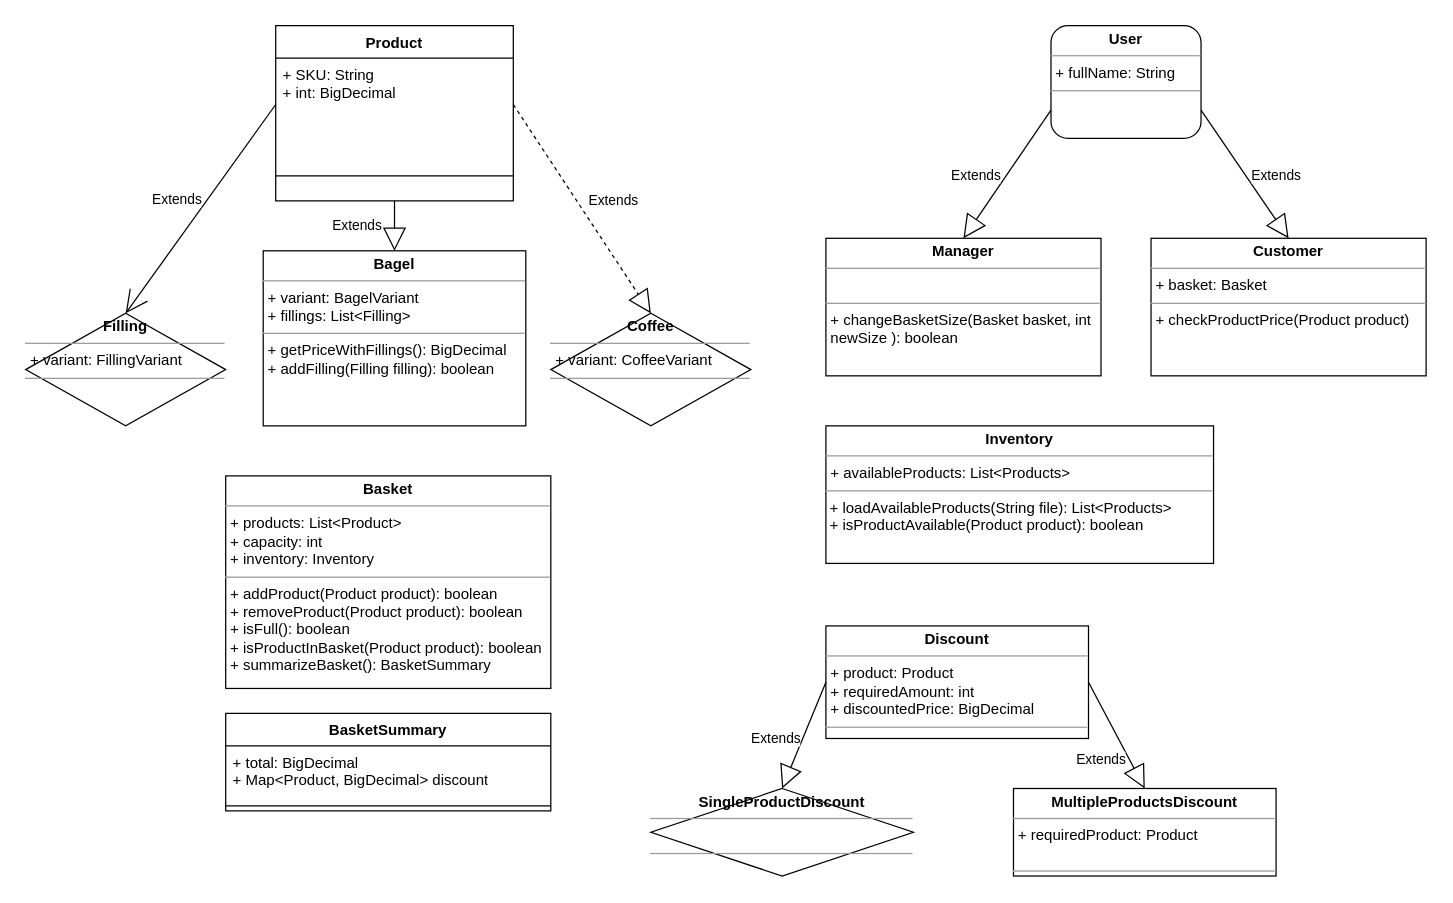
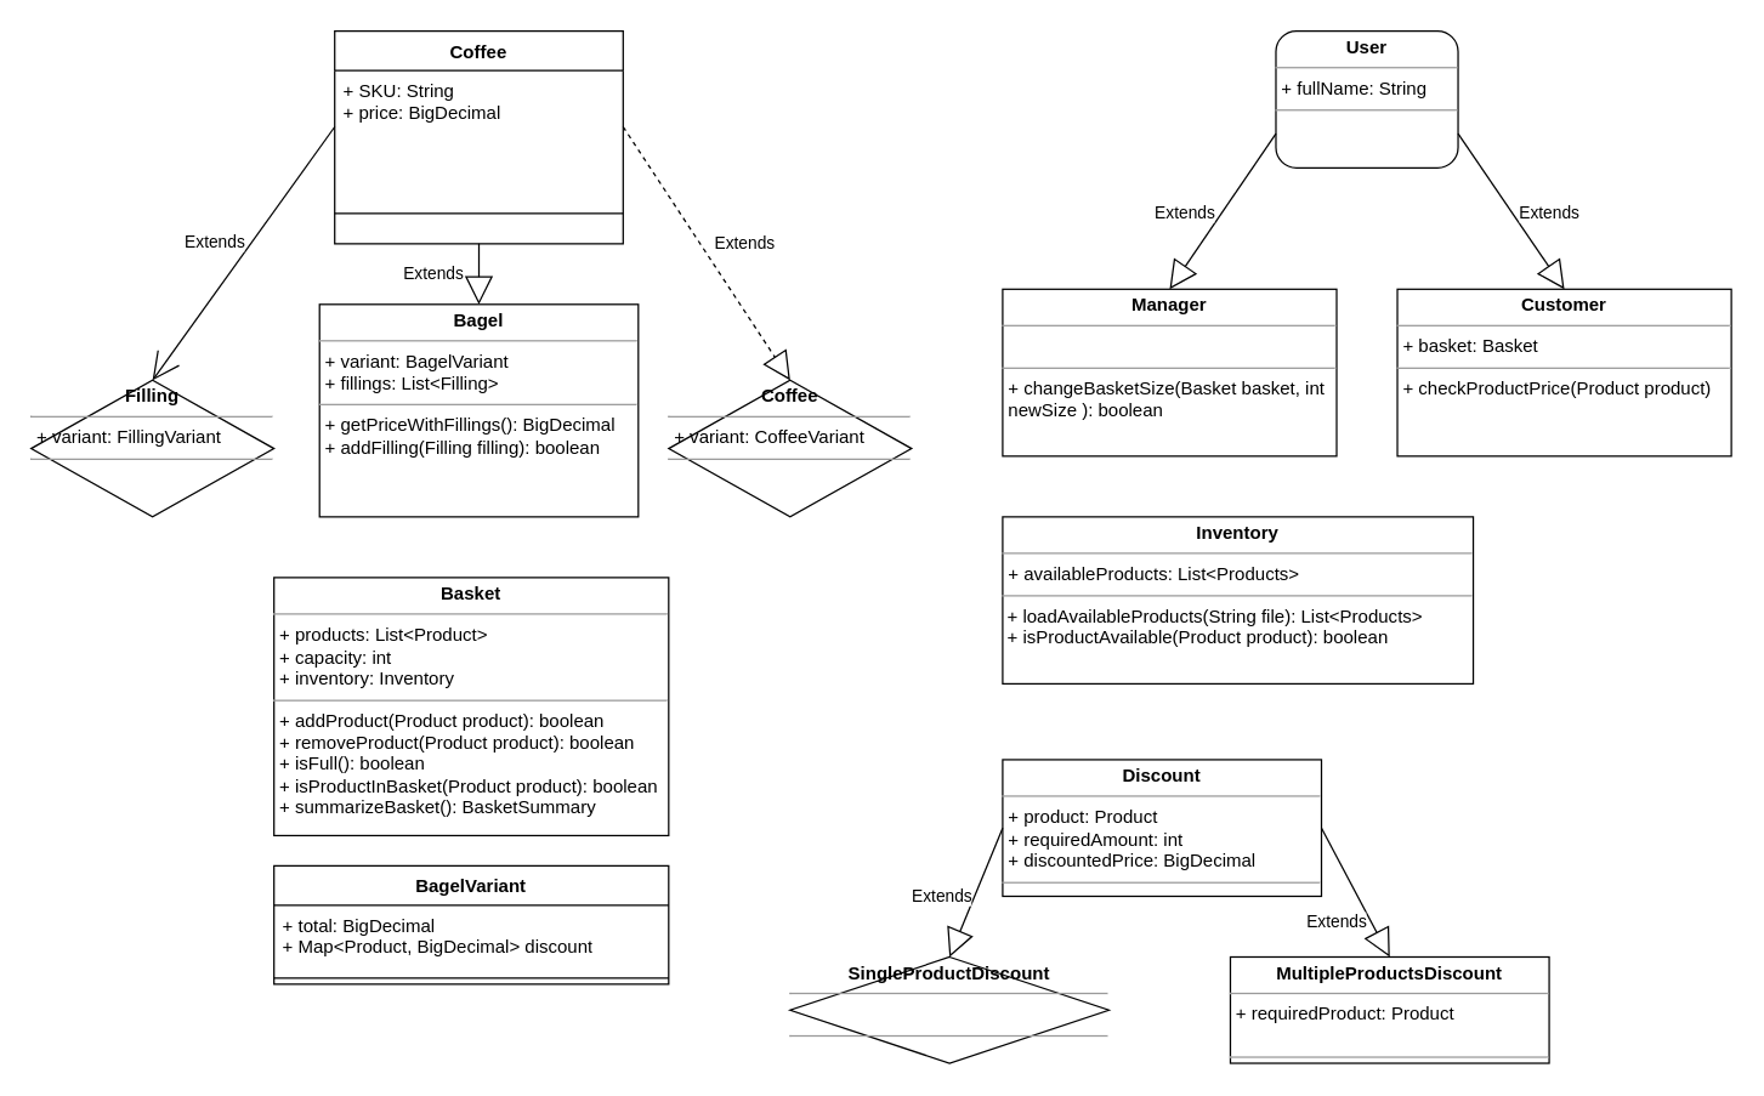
  <mxCell id="0" />
  <mxCell id="1" parent="0" />
- <mxCell id="2" value="Product" style="swimlane;fontStyle=1;align=center;verticalAlign=top;childLayout=stackLayout;horizontal=1;startSize=26;horizontalStack=0;resizeParent=1;resizeParentMax=0;resizeLast=0;collapsible=1;marginBottom=0;whiteSpace=wrap;html=1;" parent="1" vertex="1"><mxGeometry x="220" y="20" width="190" height="140" as="geometry" /></mxCell>
- <mxCell id="3" value="+ SKU: String&lt;br&gt;+ int: BigDecimal" style="text;strokeColor=none;fillColor=none;align=left;verticalAlign=top;spacingLeft=4;spacingRight=4;overflow=hidden;rotatable=0;points=[[0,0.5],[1,0.5]];portConstraint=eastwest;whiteSpace=wrap;html=1;" parent="2" vertex="1"><mxGeometry y="26" width="190" height="74" as="geometry" /></mxCell>
+ <mxCell id="2" value="Coffee" style="swimlane;fontStyle=1;align=center;verticalAlign=top;childLayout=stackLayout;horizontal=1;startSize=26;horizontalStack=0;resizeParent=1;resizeParentMax=0;resizeLast=0;collapsible=1;marginBottom=0;whiteSpace=wrap;html=1;" parent="1" vertex="1"><mxGeometry x="220" y="20" width="190" height="140" as="geometry" /></mxCell>
+ <mxCell id="3" value="+ SKU: String&lt;br&gt;+ price: BigDecimal" style="text;strokeColor=none;fillColor=none;align=left;verticalAlign=top;spacingLeft=4;spacingRight=4;overflow=hidden;rotatable=0;points=[[0,0.5],[1,0.5]];portConstraint=eastwest;whiteSpace=wrap;html=1;" parent="2" vertex="1"><mxGeometry y="26" width="190" height="74" as="geometry" /></mxCell>
  <mxCell id="4" value="" style="line;strokeWidth=1;fillColor=none;align=left;verticalAlign=middle;spacingTop=-1;spacingLeft=3;spacingRight=3;rotatable=0;labelPosition=right;points=[];portConstraint=eastwest;strokeColor=inherit;" parent="2" vertex="1"><mxGeometry y="100" width="190" height="40" as="geometry" /></mxCell>
  <mxCell id="5" value="Extends" style="endArrow=block;endSize=16;endFill=0;html=1;rounded=0;entryX=0.5;entryY=0;entryDx=0;entryDy=0;" parent="1" target="6" edge="1"><mxGeometry y="-30" width="160" relative="1" as="geometry"><mxPoint x="315" y="160" as="sourcePoint" /><mxPoint x="160" y="180" as="targetPoint" /><mxPoint as="offset" /></mxGeometry></mxCell>
  <mxCell id="6" value="&lt;p style=&quot;margin:0px;margin-top:4px;text-align:center;&quot;&gt;&lt;b&gt;Bagel&lt;/b&gt;&lt;/p&gt;&lt;hr size=&quot;1&quot;&gt;&lt;p style=&quot;margin:0px;margin-left:4px;&quot;&gt;+ variant: BagelVariant&lt;/p&gt;&lt;p style=&quot;margin:0px;margin-left:4px;&quot;&gt;+ fillings: List&amp;lt;Filling&amp;gt;&lt;/p&gt;&lt;hr size=&quot;1&quot;&gt;&lt;p style=&quot;margin:0px;margin-left:4px;&quot;&gt;+ getPriceWithFillings(): BigDecimal&lt;/p&gt;&lt;p style=&quot;margin:0px;margin-left:4px;&quot;&gt;+ addFilling(Filling filling): boolean&lt;/p&gt;" style="verticalAlign=top;align=left;overflow=fill;fontSize=12;fontFamily=Helvetica;html=1;whiteSpace=wrap;" parent="1" vertex="1"><mxGeometry x="210" y="200" width="210" height="140" as="geometry" /></mxCell>
  <mxCell id="7" value="&lt;p style=&quot;margin:0px;margin-top:4px;text-align:center;&quot;&gt;&lt;b&gt;Coffee&lt;/b&gt;&lt;/p&gt;&lt;hr size=&quot;1&quot;&gt;&lt;p style=&quot;margin:0px;margin-left:4px;&quot;&gt;+ variant: CoffeeVariant&lt;/p&gt;&lt;hr size=&quot;1&quot;&gt;&lt;p style=&quot;margin:0px;margin-left:4px;&quot;&gt;&lt;br&gt;&lt;/p&gt;" style="rhombus;verticalAlign=top;align=left;overflow=fill;fontSize=12;fontFamily=Helvetica;html=1;whiteSpace=wrap;" parent="1" vertex="1"><mxGeometry x="440" y="250" width="160" height="90" as="geometry" /></mxCell>
  <mxCell id="8" value="Extends" style="endArrow=block;endSize=16;endFill=0;html=1;rounded=0;exitX=1;exitY=0.5;exitDx=0;exitDy=0;entryX=0.5;entryY=0;entryDx=0;entryDy=0;dashed=1;" parent="1" source="3" target="7" edge="1"><mxGeometry x="0.083" y="24" width="160" relative="1" as="geometry"><mxPoint x="420" y="180" as="sourcePoint" /><mxPoint x="353" y="253" as="targetPoint" /><mxPoint x="1" as="offset" /></mxGeometry></mxCell>
  <mxCell id="9" value="&lt;p style=&quot;margin:0px;margin-top:4px;text-align:center;&quot;&gt;&lt;b&gt;Basket&lt;/b&gt;&lt;/p&gt;&lt;hr size=&quot;1&quot;&gt;&lt;p style=&quot;margin:0px;margin-left:4px;&quot;&gt;+ products: List&amp;lt;Product&amp;gt;&lt;/p&gt;&lt;p style=&quot;margin:0px;margin-left:4px;&quot;&gt;+ capacity: int&lt;/p&gt;&lt;p style=&quot;margin:0px;margin-left:4px;&quot;&gt;+ inventory: Inventory&lt;/p&gt;&lt;hr size=&quot;1&quot;&gt;&lt;p style=&quot;margin:0px;margin-left:4px;&quot;&gt;+ addProduct(Product product): boolean&lt;/p&gt;&lt;p style=&quot;margin:0px;margin-left:4px;&quot;&gt;+ removeProduct(Product product): boolean&lt;/p&gt;&lt;p style=&quot;margin:0px;margin-left:4px;&quot;&gt;+ isFull(): boolean&lt;/p&gt;&lt;p style=&quot;margin:0px;margin-left:4px;&quot;&gt;+ isProductInBasket(Product product): boolean&lt;/p&gt;&lt;p style=&quot;margin:0px;margin-left:4px;&quot;&gt;+ summarizeBasket(): BasketSummary&lt;/p&gt;&lt;p style=&quot;margin:0px;margin-left:4px;&quot;&gt;&lt;br&gt;&lt;/p&gt;&lt;p style=&quot;margin:0px;margin-left:4px;&quot;&gt;&lt;br&gt;&lt;/p&gt;" style="verticalAlign=top;align=left;overflow=fill;fontSize=12;fontFamily=Helvetica;html=1;whiteSpace=wrap;" parent="1" vertex="1"><mxGeometry x="180" y="380" width="260" height="170" as="geometry" /></mxCell>
  <mxCell id="10" value="&lt;p style=&quot;margin:0px;margin-top:4px;text-align:center;&quot;&gt;&lt;b&gt;User&lt;/b&gt;&lt;/p&gt;&lt;hr size=&quot;1&quot;&gt;&lt;p style=&quot;margin:0px;margin-left:4px;&quot;&gt;+ fullName: String&lt;/p&gt;&lt;hr size=&quot;1&quot;&gt;&lt;p style=&quot;margin:0px;margin-left:4px;&quot;&gt;&lt;br&gt;&lt;/p&gt;" style="verticalAlign=top;align=left;overflow=fill;fontSize=12;fontFamily=Helvetica;html=1;whiteSpace=wrap;rounded=1;" parent="1" vertex="1"><mxGeometry x="840" y="20" width="120" height="90" as="geometry" /></mxCell>
  <mxCell id="11" value="&lt;p style=&quot;margin:0px;margin-top:4px;text-align:center;&quot;&gt;&lt;b&gt;Manager&lt;/b&gt;&lt;/p&gt;&lt;hr size=&quot;1&quot;&gt;&lt;p style=&quot;margin:0px;margin-left:4px;&quot;&gt;&lt;br&gt;&lt;/p&gt;&lt;hr size=&quot;1&quot;&gt;&lt;p style=&quot;margin:0px;margin-left:4px;&quot;&gt;+ changeBasketSize(Basket basket, int newSize ): boolean&lt;/p&gt;" style="verticalAlign=top;align=left;overflow=fill;fontSize=12;fontFamily=Helvetica;html=1;whiteSpace=wrap;" parent="1" vertex="1"><mxGeometry x="660" y="190" width="220" height="110" as="geometry" /></mxCell>
  <mxCell id="12" value="&lt;p style=&quot;margin:0px;margin-top:4px;text-align:center;&quot;&gt;&lt;b&gt;Customer&lt;/b&gt;&lt;/p&gt;&lt;hr size=&quot;1&quot;&gt;&lt;p style=&quot;margin:0px;margin-left:4px;&quot;&gt;+ basket: Basket&lt;/p&gt;&lt;hr size=&quot;1&quot;&gt;&lt;p style=&quot;margin:0px;margin-left:4px;&quot;&gt;+ checkProductPrice(Product product)&lt;/p&gt;&lt;p style=&quot;margin:0px;margin-left:4px;&quot;&gt;&lt;br&gt;&lt;/p&gt;" style="verticalAlign=top;align=left;overflow=fill;fontSize=12;fontFamily=Helvetica;html=1;whiteSpace=wrap;" parent="1" vertex="1"><mxGeometry x="920" y="190" width="220" height="110" as="geometry" /></mxCell>
  <mxCell id="13" value="Extends" style="endArrow=block;endSize=16;endFill=0;html=1;rounded=0;exitX=1;exitY=0.75;exitDx=0;exitDy=0;entryX=0.5;entryY=0;entryDx=0;entryDy=0;" parent="1" source="10" target="12" edge="1"><mxGeometry x="0.244" y="20" width="160" relative="1" as="geometry"><mxPoint x="1030" y="100" as="sourcePoint" /><mxPoint x="1110" y="166" as="targetPoint" /><mxPoint as="offset" /></mxGeometry></mxCell>
  <mxCell id="14" value="Extends" style="endArrow=block;endSize=16;endFill=0;html=1;rounded=0;exitX=0;exitY=0.75;exitDx=0;exitDy=0;entryX=0.5;entryY=0;entryDx=0;entryDy=0;" parent="1" source="10" target="11" edge="1"><mxGeometry x="0.244" y="-20" width="160" relative="1" as="geometry"><mxPoint x="460" y="184" as="sourcePoint" /><mxPoint x="540" y="250" as="targetPoint" /><mxPoint as="offset" /></mxGeometry></mxCell>
  <mxCell id="15" value="&lt;p style=&quot;margin:0px;margin-top:4px;text-align:center;&quot;&gt;&lt;b&gt;Filling&lt;/b&gt;&lt;/p&gt;&lt;hr size=&quot;1&quot;&gt;&lt;p style=&quot;margin:0px;margin-left:4px;&quot;&gt;+ variant: FillingVariant&lt;/p&gt;&lt;hr size=&quot;1&quot;&gt;&lt;p style=&quot;margin:0px;margin-left:4px;&quot;&gt;&lt;br&gt;&lt;/p&gt;" style="rhombus;verticalAlign=top;align=left;overflow=fill;fontSize=12;fontFamily=Helvetica;html=1;whiteSpace=wrap;" parent="1" vertex="1"><mxGeometry x="20" y="250" width="160" height="90" as="geometry" /></mxCell>
  <mxCell id="16" value="Extends" style="endArrow=open;endSize=16;endFill=0;html=1;rounded=0;entryX=0.5;entryY=0;entryDx=0;entryDy=0;exitX=0;exitY=0.5;exitDx=0;exitDy=0;" parent="1" source="3" target="15" edge="1"><mxGeometry x="0.048" y="-20" width="160" relative="1" as="geometry"><mxPoint x="230" y="80" as="sourcePoint" /><mxPoint x="190" y="150" as="targetPoint" /><mxPoint as="offset" /></mxGeometry></mxCell>
  <mxCell id="17" value="&lt;p style=&quot;margin:0px;margin-top:4px;text-align:center;&quot;&gt;&lt;b&gt;Inventory&lt;/b&gt;&lt;/p&gt;&lt;hr size=&quot;1&quot;&gt;&lt;p style=&quot;margin:0px;margin-left:4px;&quot;&gt;+ availableProducts: List&amp;lt;Products&amp;gt;&lt;/p&gt;&lt;hr size=&quot;1&quot;&gt;&lt;p style=&quot;margin:0px;margin-left:4px;&quot;&gt;&lt;/p&gt;&amp;nbsp;+ loadAvailableProducts(String file): List&amp;lt;Products&amp;gt;&lt;br&gt;&amp;nbsp;+ isProductAvailable(Product product): boolean" style="verticalAlign=top;align=left;overflow=fill;fontSize=12;fontFamily=Helvetica;html=1;whiteSpace=wrap;" parent="1" vertex="1"><mxGeometry x="660" y="340" width="310" height="110" as="geometry" /></mxCell>
- <mxCell id="18" value="BasketSummary&lt;br&gt;" style="swimlane;fontStyle=1;align=center;verticalAlign=top;childLayout=stackLayout;horizontal=1;startSize=26;horizontalStack=0;resizeParent=1;resizeParentMax=0;resizeLast=0;collapsible=1;marginBottom=0;whiteSpace=wrap;html=1;" vertex="1" parent="1"><mxGeometry x="180" y="570" width="260" height="78" as="geometry" /></mxCell>
+ <mxCell id="18" value="BagelVariant&lt;br&gt;" style="swimlane;fontStyle=1;align=center;verticalAlign=top;childLayout=stackLayout;horizontal=1;startSize=26;horizontalStack=0;resizeParent=1;resizeParentMax=0;resizeLast=0;collapsible=1;marginBottom=0;whiteSpace=wrap;html=1;" vertex="1" parent="1"><mxGeometry x="180" y="570" width="260" height="78" as="geometry" /></mxCell>
  <mxCell id="19" value="+ total: BigDecimal&lt;br&gt;+ Map&amp;lt;Product, BigDecimal&amp;gt; discount" style="text;strokeColor=none;fillColor=none;align=left;verticalAlign=top;spacingLeft=4;spacingRight=4;overflow=hidden;rotatable=0;points=[[0,0.5],[1,0.5]];portConstraint=eastwest;whiteSpace=wrap;html=1;" vertex="1" parent="18"><mxGeometry y="26" width="260" height="44" as="geometry" /></mxCell>
  <mxCell id="20" value="" style="line;strokeWidth=1;fillColor=none;align=left;verticalAlign=middle;spacingTop=-1;spacingLeft=3;spacingRight=3;rotatable=0;labelPosition=right;points=[];portConstraint=eastwest;strokeColor=inherit;" vertex="1" parent="18"><mxGeometry y="70" width="260" height="8" as="geometry" /></mxCell>
  <mxCell id="21" value="&lt;p style=&quot;margin:0px;margin-top:4px;text-align:center;&quot;&gt;&lt;b&gt;Discount&lt;/b&gt;&lt;/p&gt;&lt;hr size=&quot;1&quot;&gt;&lt;p style=&quot;margin:0px;margin-left:4px;&quot;&gt;+ product: Product&lt;/p&gt;&lt;p style=&quot;margin:0px;margin-left:4px;&quot;&gt;+ requiredAmount: int&lt;/p&gt;&lt;p style=&quot;margin:0px;margin-left:4px;&quot;&gt;+ discountedPrice: BigDecimal&lt;/p&gt;&lt;hr size=&quot;1&quot;&gt;&lt;p style=&quot;margin:0px;margin-left:4px;&quot;&gt;&lt;br&gt;&lt;/p&gt;" style="verticalAlign=top;align=left;overflow=fill;fontSize=12;fontFamily=Helvetica;html=1;whiteSpace=wrap;" vertex="1" parent="1"><mxGeometry x="660" y="500" width="210" height="90" as="geometry" /></mxCell>
  <mxCell id="22" value="&lt;p style=&quot;margin:0px;margin-top:4px;text-align:center;&quot;&gt;&lt;b&gt;SingleProductDiscount&lt;/b&gt;&lt;/p&gt;&lt;hr size=&quot;1&quot;&gt;&lt;p style=&quot;margin:0px;margin-left:4px;&quot;&gt;&lt;br&gt;&lt;/p&gt;&lt;hr size=&quot;1&quot;&gt;&lt;p style=&quot;margin:0px;margin-left:4px;&quot;&gt;&lt;br&gt;&lt;/p&gt;" style="rhombus;verticalAlign=top;align=left;overflow=fill;fontSize=12;fontFamily=Helvetica;html=1;whiteSpace=wrap;" vertex="1" parent="1"><mxGeometry x="520" y="630" width="210" height="70" as="geometry" /></mxCell>
  <mxCell id="23" value="&lt;p style=&quot;margin:0px;margin-top:4px;text-align:center;&quot;&gt;&lt;b&gt;MultipleProductsDiscount&lt;/b&gt;&lt;/p&gt;&lt;hr size=&quot;1&quot;&gt;&lt;p style=&quot;margin:0px;margin-left:4px;&quot;&gt;+ requiredProduct: Product&lt;/p&gt;&lt;p style=&quot;margin:0px;margin-left:4px;&quot;&gt;&lt;br&gt;&lt;/p&gt;&lt;hr size=&quot;1&quot;&gt;&lt;p style=&quot;margin:0px;margin-left:4px;&quot;&gt;&lt;br&gt;&lt;/p&gt;" style="verticalAlign=top;align=left;overflow=fill;fontSize=12;fontFamily=Helvetica;html=1;whiteSpace=wrap;" vertex="1" parent="1"><mxGeometry x="810" y="630" width="210" height="70" as="geometry" /></mxCell>
  <mxCell id="24" value="Extends" style="endArrow=block;endSize=16;endFill=0;html=1;rounded=0;exitX=0;exitY=0.5;exitDx=0;exitDy=0;entryX=0.5;entryY=0;entryDx=0;entryDy=0;" edge="1" parent="1" source="21" target="22"><mxGeometry x="0.244" y="-20" width="160" relative="1" as="geometry"><mxPoint x="850" y="98" as="sourcePoint" /><mxPoint x="780" y="200" as="targetPoint" /><mxPoint as="offset" /></mxGeometry></mxCell>
  <mxCell id="25" value="Extends" style="endArrow=block;endSize=16;endFill=0;html=1;rounded=0;exitX=1;exitY=0.5;exitDx=0;exitDy=0;entryX=0.5;entryY=0;entryDx=0;entryDy=0;" edge="1" parent="1" source="21" target="23"><mxGeometry x="0.244" y="-20" width="160" relative="1" as="geometry"><mxPoint x="860" y="108" as="sourcePoint" /><mxPoint x="790" y="210" as="targetPoint" /><mxPoint as="offset" /></mxGeometry></mxCell>
